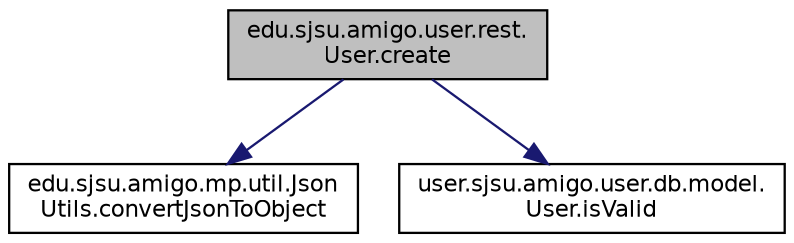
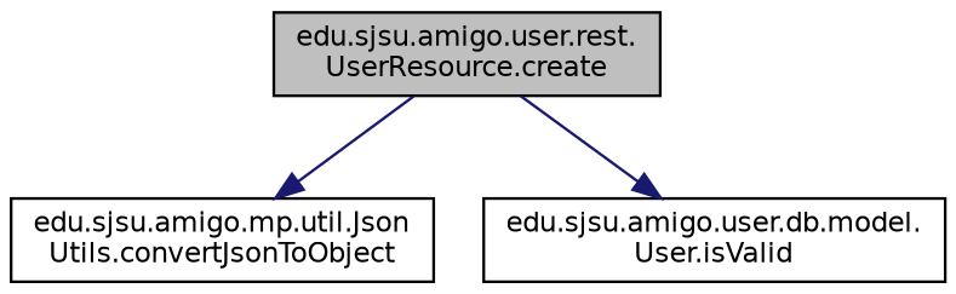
  digraph {
    rankdir=TB
    node [color=black fillcolor=white fontname=Helvetica fontsize=10 shape=record style=filled]
    edge [color=midnightblue fontname=Helvetica fontsize=10 labelfontname=Helvetica labelfontsize=10 style=solid]
-   n1 [fillcolor=grey75 fontcolor=black height=0.2 label="edu.sjsu.amigo.user.rest.\lUser.create" width=0.4]
+   n1 [fillcolor=grey75 fontcolor=black height=0.2 label="edu.sjsu.amigo.user.rest.\lUserResource.create" width=0.4]
    n2 [height=0.2 label="edu.sjsu.amigo.mp.util.Json\lUtils.convertJsonToObject" width=0.4]
-   n3 [height=0.2 label="user.sjsu.amigo.user.db.model.\lUser.isValid" width=0.4]
+   n3 [height=0.2 label="edu.sjsu.amigo.user.db.model.\lUser.isValid" width=0.4]
    n1 -> n2
    n1 -> n3
  }
